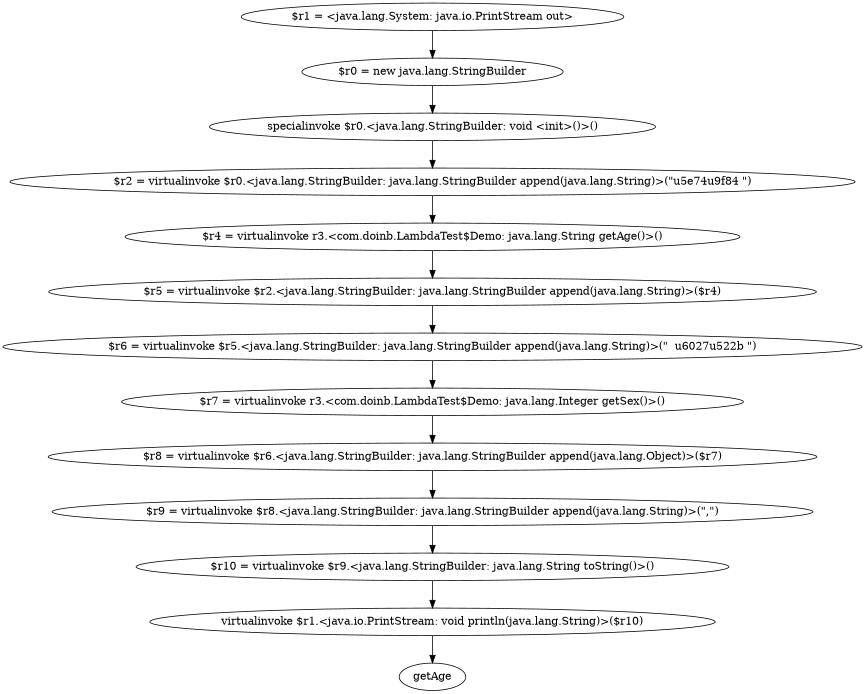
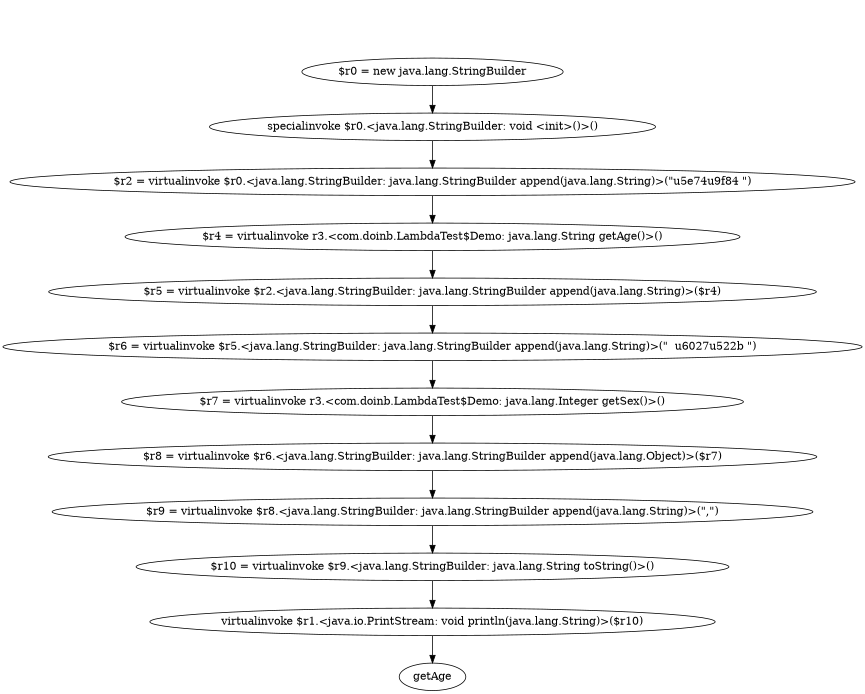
  digraph {
-   "$r1 = <java.lang.System: java.io.PrintStream out>"
    "$r0 = new java.lang.StringBuilder"
    "specialinvoke $r0.<java.lang.StringBuilder: void <init>()>()"
    "$r2 = virtualinvoke $r0.<java.lang.StringBuilder: java.lang.StringBuilder append(java.lang.String)>(\"\u5e74\u9f84 \")"
    "$r4 = virtualinvoke r3.<com.doinb.LambdaTest$Demo: java.lang.String getAge()>()"
    "$r5 = virtualinvoke $r2.<java.lang.StringBuilder: java.lang.StringBuilder append(java.lang.String)>($r4)"
    "$r6 = virtualinvoke $r5.<java.lang.StringBuilder: java.lang.StringBuilder append(java.lang.String)>(\"  \u6027\u522b \")"
    "$r7 = virtualinvoke r3.<com.doinb.LambdaTest$Demo: java.lang.Integer getSex()>()"
    "$r8 = virtualinvoke $r6.<java.lang.StringBuilder: java.lang.StringBuilder append(java.lang.Object)>($r7)"
    "$r9 = virtualinvoke $r8.<java.lang.StringBuilder: java.lang.StringBuilder append(java.lang.String)>(\",\")"
    "$r10 = virtualinvoke $r9.<java.lang.StringBuilder: java.lang.String toString()>()"
    "virtualinvoke $r1.<java.io.PrintStream: void println(java.lang.String)>($r10)"
    n13 [label=getAge]
-   "$r1 = <java.lang.System: java.io.PrintStream out>" -> "$r0 = new java.lang.StringBuilder"
    "$r0 = new java.lang.StringBuilder" -> "specialinvoke $r0.<java.lang.StringBuilder: void <init>()>()"
    "specialinvoke $r0.<java.lang.StringBuilder: void <init>()>()" -> "$r2 = virtualinvoke $r0.<java.lang.StringBuilder: java.lang.StringBuilder append(java.lang.String)>(\"\u5e74\u9f84 \")"
    "$r2 = virtualinvoke $r0.<java.lang.StringBuilder: java.lang.StringBuilder append(java.lang.String)>(\"\u5e74\u9f84 \")" -> "$r4 = virtualinvoke r3.<com.doinb.LambdaTest$Demo: java.lang.String getAge()>()"
    "$r4 = virtualinvoke r3.<com.doinb.LambdaTest$Demo: java.lang.String getAge()>()" -> "$r5 = virtualinvoke $r2.<java.lang.StringBuilder: java.lang.StringBuilder append(java.lang.String)>($r4)"
    "$r5 = virtualinvoke $r2.<java.lang.StringBuilder: java.lang.StringBuilder append(java.lang.String)>($r4)" -> "$r6 = virtualinvoke $r5.<java.lang.StringBuilder: java.lang.StringBuilder append(java.lang.String)>(\"  \u6027\u522b \")"
    "$r6 = virtualinvoke $r5.<java.lang.StringBuilder: java.lang.StringBuilder append(java.lang.String)>(\"  \u6027\u522b \")" -> "$r7 = virtualinvoke r3.<com.doinb.LambdaTest$Demo: java.lang.Integer getSex()>()"
    "$r7 = virtualinvoke r3.<com.doinb.LambdaTest$Demo: java.lang.Integer getSex()>()" -> "$r8 = virtualinvoke $r6.<java.lang.StringBuilder: java.lang.StringBuilder append(java.lang.Object)>($r7)"
    "$r8 = virtualinvoke $r6.<java.lang.StringBuilder: java.lang.StringBuilder append(java.lang.Object)>($r7)" -> "$r9 = virtualinvoke $r8.<java.lang.StringBuilder: java.lang.StringBuilder append(java.lang.String)>(\",\")"
    "$r9 = virtualinvoke $r8.<java.lang.StringBuilder: java.lang.StringBuilder append(java.lang.String)>(\",\")" -> "$r10 = virtualinvoke $r9.<java.lang.StringBuilder: java.lang.String toString()>()"
    "$r10 = virtualinvoke $r9.<java.lang.StringBuilder: java.lang.String toString()>()" -> "virtualinvoke $r1.<java.io.PrintStream: void println(java.lang.String)>($r10)"
    "virtualinvoke $r1.<java.io.PrintStream: void println(java.lang.String)>($r10)" -> n13
  }
